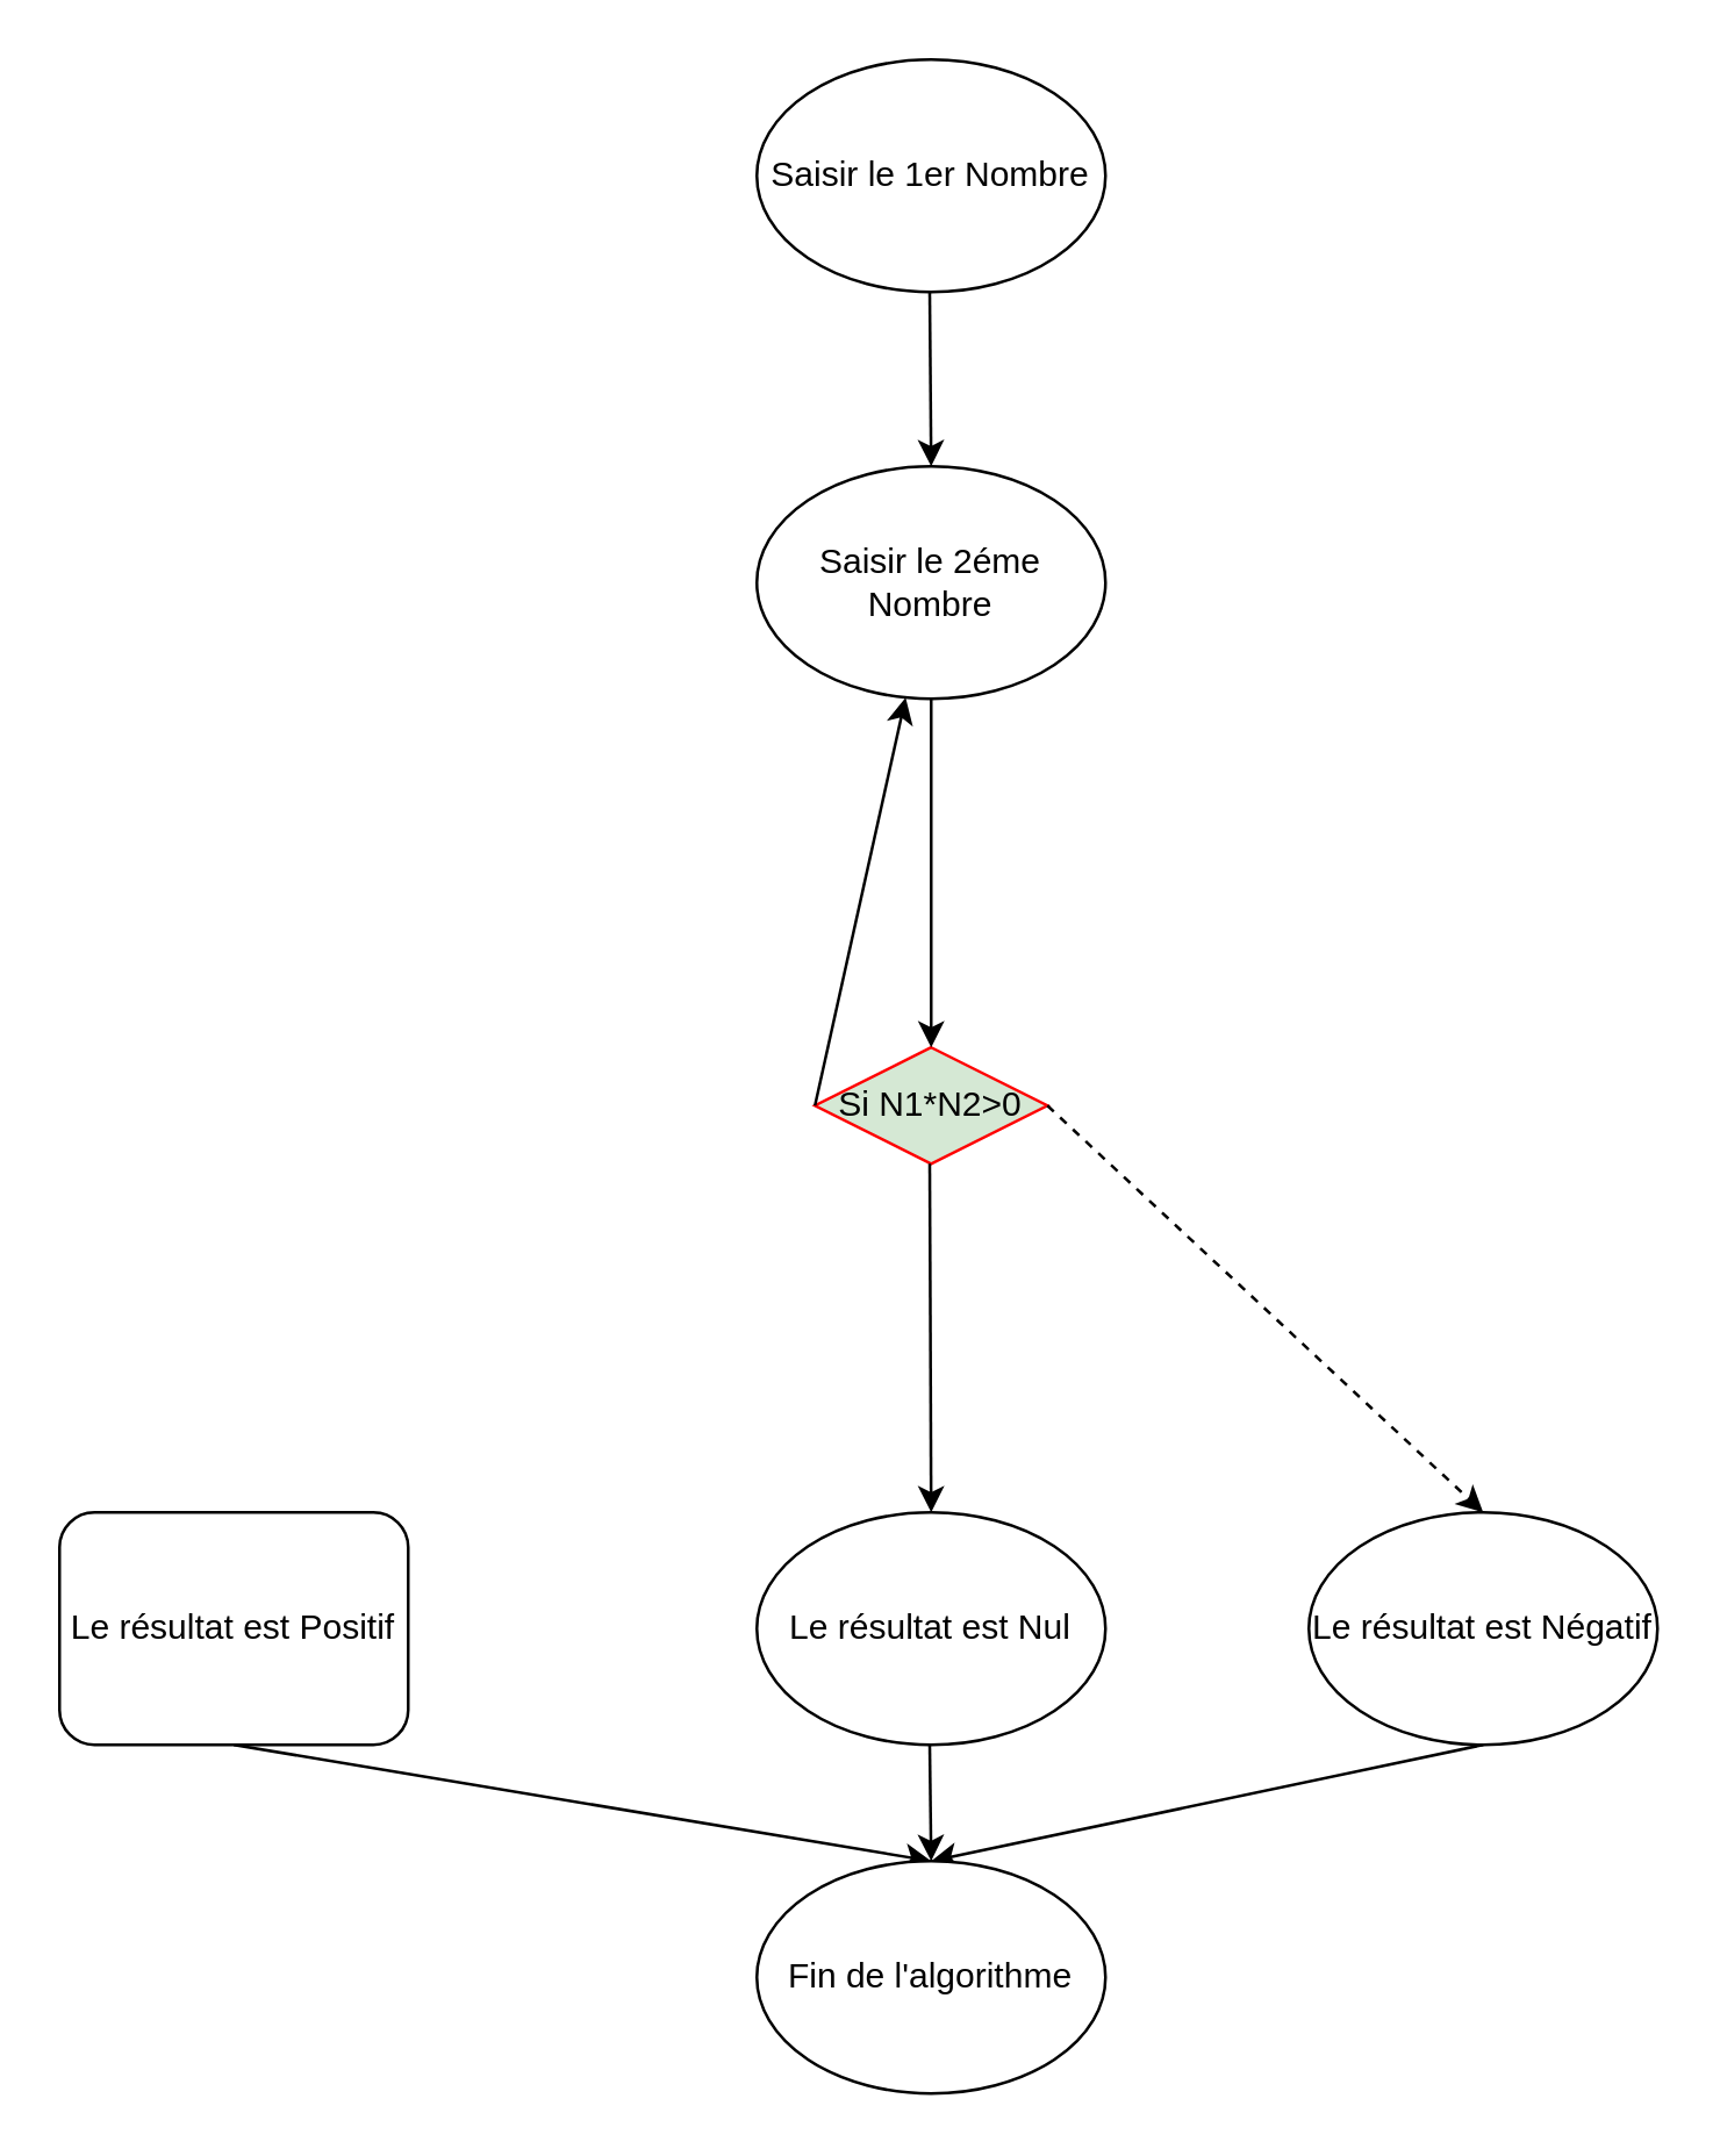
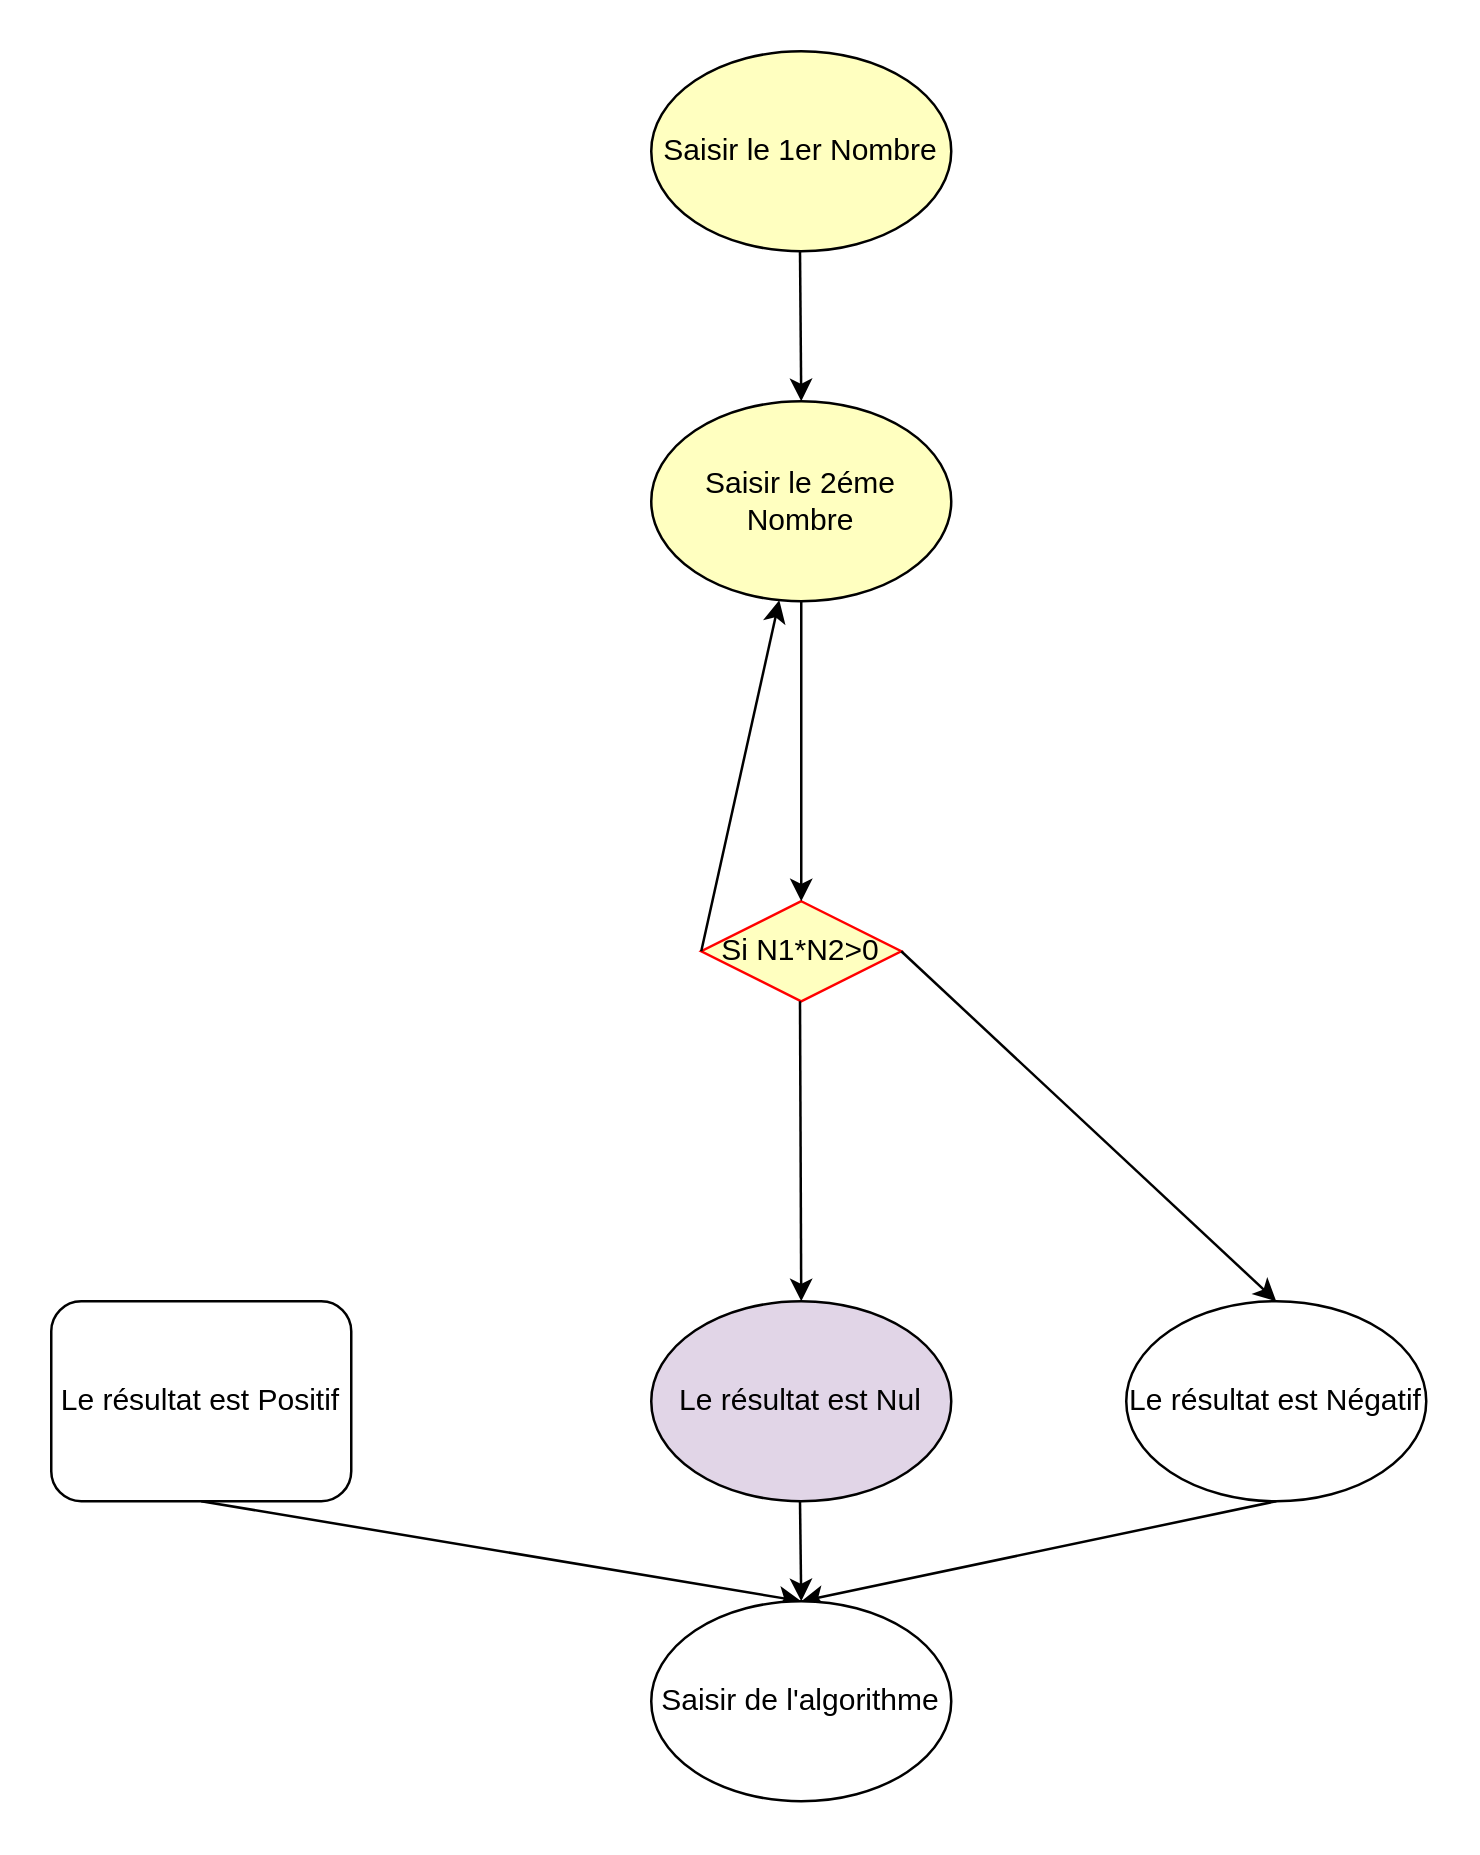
  <mxCell id="0" />
  <mxCell id="1" parent="0" />
- <mxCell id="2" value="Saisir le 1er Nombre" style="ellipse;whiteSpace=wrap;html=1;" vertex="1" parent="1"><mxGeometry x="260" y="20" width="120" height="80" as="geometry" /></mxCell>
+ <mxCell id="2" value="Saisir le 1er Nombre" style="ellipse;whiteSpace=wrap;html=1;fillColor=#ffffc0;" vertex="1" parent="1"><mxGeometry x="260" y="20" width="120" height="80" as="geometry" /></mxCell>
  <mxCell id="3" value="" style="endArrow=classic;html=1;rounded=0;" edge="1" parent="1"><mxGeometry width="50" height="50" relative="1" as="geometry"><mxPoint x="319.5" y="100" as="sourcePoint" /><mxPoint x="320" y="160" as="targetPoint" /></mxGeometry></mxCell>
- <mxCell id="4" value="Saisir le 2éme Nombre" style="ellipse;whiteSpace=wrap;html=1;" vertex="1" parent="1"><mxGeometry x="260" y="160" width="120" height="80" as="geometry" /></mxCell>
- <mxCell id="5" value="Si N1*N2&amp;gt;0" style="rhombus;whiteSpace=wrap;html=1;fontColor=#000000;fillColor=#d5e8d4;strokeColor=#ff0000;" vertex="1" parent="1"><mxGeometry x="280" y="360" width="80" height="40" as="geometry" /></mxCell>
+ <mxCell id="4" value="Saisir le 2éme Nombre" style="ellipse;whiteSpace=wrap;html=1;fillColor=#ffffc0;" vertex="1" parent="1"><mxGeometry x="260" y="160" width="120" height="80" as="geometry" /></mxCell>
+ <mxCell id="5" value="Si N1*N2&amp;gt;0" style="rhombus;whiteSpace=wrap;html=1;fontColor=#000000;fillColor=#ffffc0;strokeColor=#ff0000;" vertex="1" parent="1"><mxGeometry x="280" y="360" width="80" height="40" as="geometry" /></mxCell>
  <mxCell id="6" value="" style="endArrow=classic;html=1;rounded=0;" edge="1" parent="1"><mxGeometry width="50" height="50" relative="1" as="geometry"><mxPoint x="320" y="240" as="sourcePoint" /><mxPoint x="320" y="360" as="targetPoint" /><Array as="points"><mxPoint x="320" y="280" /><mxPoint x="320" y="360" /></Array></mxGeometry></mxCell>
  <mxCell id="7" value="" style="endArrow=classic;html=1;rounded=0;exitX=0;exitY=0.5;exitDx=0;exitDy=0;" edge="1" parent="1" source="5" target="4"><mxGeometry width="50" height="50" relative="1" as="geometry"><mxPoint x="239.5" y="380" as="sourcePoint" /><mxPoint x="239.5" y="430" as="targetPoint" /></mxGeometry></mxCell>
- <mxCell id="8" value="" style="endArrow=classic;html=1;rounded=0;exitX=1;exitY=0.5;exitDx=0;exitDy=0;entryX=0.5;entryY=0;entryDx=0;entryDy=0;dashed=1;" edge="1" parent="1" source="5" target="9"><mxGeometry width="50" height="50" relative="1" as="geometry"><mxPoint x="399.5" y="380" as="sourcePoint" /><mxPoint x="399.5" y="430" as="targetPoint" /></mxGeometry></mxCell>
+ <mxCell id="8" value="" style="endArrow=classic;html=1;rounded=0;exitX=1;exitY=0.5;exitDx=0;exitDy=0;entryX=0.5;entryY=0;entryDx=0;entryDy=0;" edge="1" parent="1" source="5" target="9"><mxGeometry width="50" height="50" relative="1" as="geometry"><mxPoint x="399.5" y="380" as="sourcePoint" /><mxPoint x="399.5" y="430" as="targetPoint" /></mxGeometry></mxCell>
  <mxCell id="9" value="Le résultat est Négatif" style="ellipse;whiteSpace=wrap;html=1;" vertex="1" parent="1"><mxGeometry x="450" y="520" width="120" height="80" as="geometry" /></mxCell>
  <mxCell id="10" value="Le résultat est Positif" style="whiteSpace=wrap;html=1;rounded=1;" vertex="1" parent="1"><mxGeometry x="20" y="520" width="120" height="80" as="geometry" /></mxCell>
  <mxCell id="11" value="" style="endArrow=classic;html=1;rounded=0;exitX=0.5;exitY=1;exitDx=0;exitDy=0;" edge="1" parent="1" source="10"><mxGeometry width="50" height="50" relative="1" as="geometry"><mxPoint x="240" y="600" as="sourcePoint" /><mxPoint x="320" y="640" as="targetPoint" /></mxGeometry></mxCell>
  <mxCell id="12" value="" style="endArrow=classic;html=1;rounded=0;exitX=0.5;exitY=1;exitDx=0;exitDy=0;" edge="1" parent="1" source="9"><mxGeometry width="50" height="50" relative="1" as="geometry"><mxPoint x="400" y="600" as="sourcePoint" /><mxPoint x="320" y="640" as="targetPoint" /></mxGeometry></mxCell>
- <mxCell id="13" value="Fin de l'algorithme" style="ellipse;whiteSpace=wrap;html=1;" vertex="1" parent="1"><mxGeometry x="260" y="640" width="120" height="80" as="geometry" /></mxCell>
+ <mxCell id="13" value="Saisir de l'algorithme" style="ellipse;whiteSpace=wrap;html=1;" vertex="1" parent="1"><mxGeometry x="260" y="640" width="120" height="80" as="geometry" /></mxCell>
  <mxCell id="14" value="" style="endArrow=classic;html=1;rounded=0;entryX=0.5;entryY=0;entryDx=0;entryDy=0;" edge="1" parent="1" target="15"><mxGeometry width="50" height="50" relative="1" as="geometry"><mxPoint x="319.5" y="400" as="sourcePoint" /><mxPoint x="319.5" y="490" as="targetPoint" /></mxGeometry></mxCell>
- <mxCell id="15" value="Le résultat est Nul" style="ellipse;whiteSpace=wrap;html=1;" vertex="1" parent="1"><mxGeometry x="260" y="520" width="120" height="80" as="geometry" /></mxCell>
+ <mxCell id="15" value="Le résultat est Nul" style="ellipse;whiteSpace=wrap;html=1;fillColor=#e1d5e7;" vertex="1" parent="1"><mxGeometry x="260" y="520" width="120" height="80" as="geometry" /></mxCell>
  <mxCell id="16" value="" style="endArrow=classic;html=1;rounded=0;" edge="1" parent="1"><mxGeometry width="50" height="50" relative="1" as="geometry"><mxPoint x="319.5" y="600" as="sourcePoint" /><mxPoint x="320" y="640" as="targetPoint" /></mxGeometry></mxCell>
